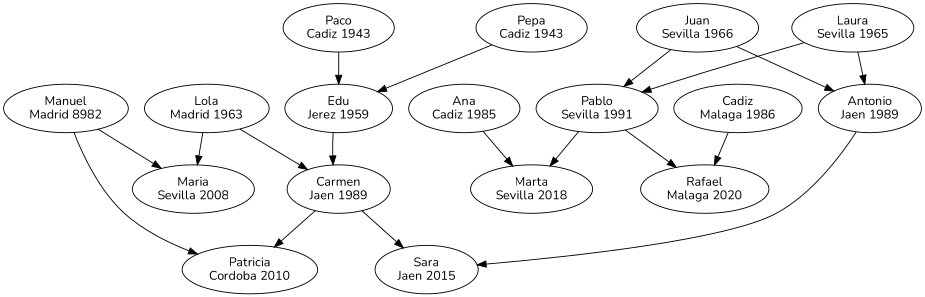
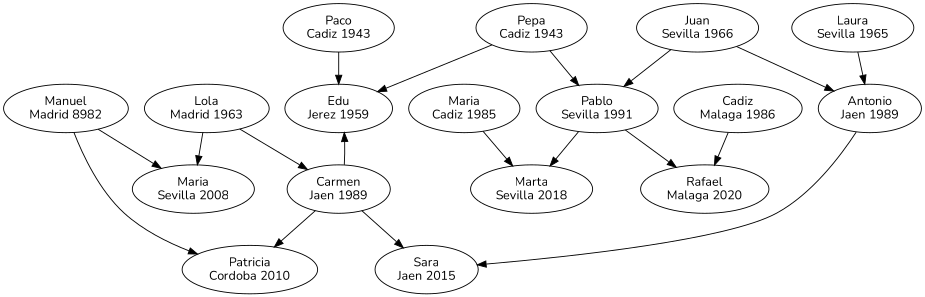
  strict digraph {
    fontname=Nunito
    node [color=black fontname=Nunito]
    edge [color=black fontname=Nunito]
    n1 [label="Paco\nCadiz 1943"]
    n2 [label="Edu\nJerez 1959"]
    n3 [label="Carmen\nJaen 1989"]
    n4 [label="Pepa\nCadiz 1943"]
    n5 [label="Patricia\nCordoba 2010"]
    n6 [label="Sara\nJaen 2015"]
    n7 [label="Lola\nMadrid 1963"]
    n8 [label="Maria\nSevilla 2008"]
    n9 [label="Juan\nSevilla 1966"]
    n10 [label="Antonio\nJaen 1989"]
    n11 [label="Pablo\nSevilla 1991"]
    n12 [label="Marta\nSevilla 2018"]
    n13 [label="Rafael\nMalaga 2020"]
    n14 [label="Laura\nSevilla 1965"]
    n15 [label="Manuel\nMadrid 8982"]
-   n16 [label="Ana\nCadiz 1985"]
+   n16 [label="Maria\nCadiz 1985"]
    n17 [label="Cadiz\nMalaga 1986"]
    n1 -> n2
-   n2 -> n3
+   n3 -> n2
    n3 -> n5
    n3 -> n6
    n4 -> n2
    n7 -> n3
    n7 -> n8
    n9 -> n10
    n9 -> n11
    n10 -> n6
    n11 -> n12
    n11 -> n13
    n14 -> n10
-   n14 -> n11
+   n4 -> n11
    n15 -> n5
    n15 -> n8
    n16 -> n12
    n17 -> n13
  }
